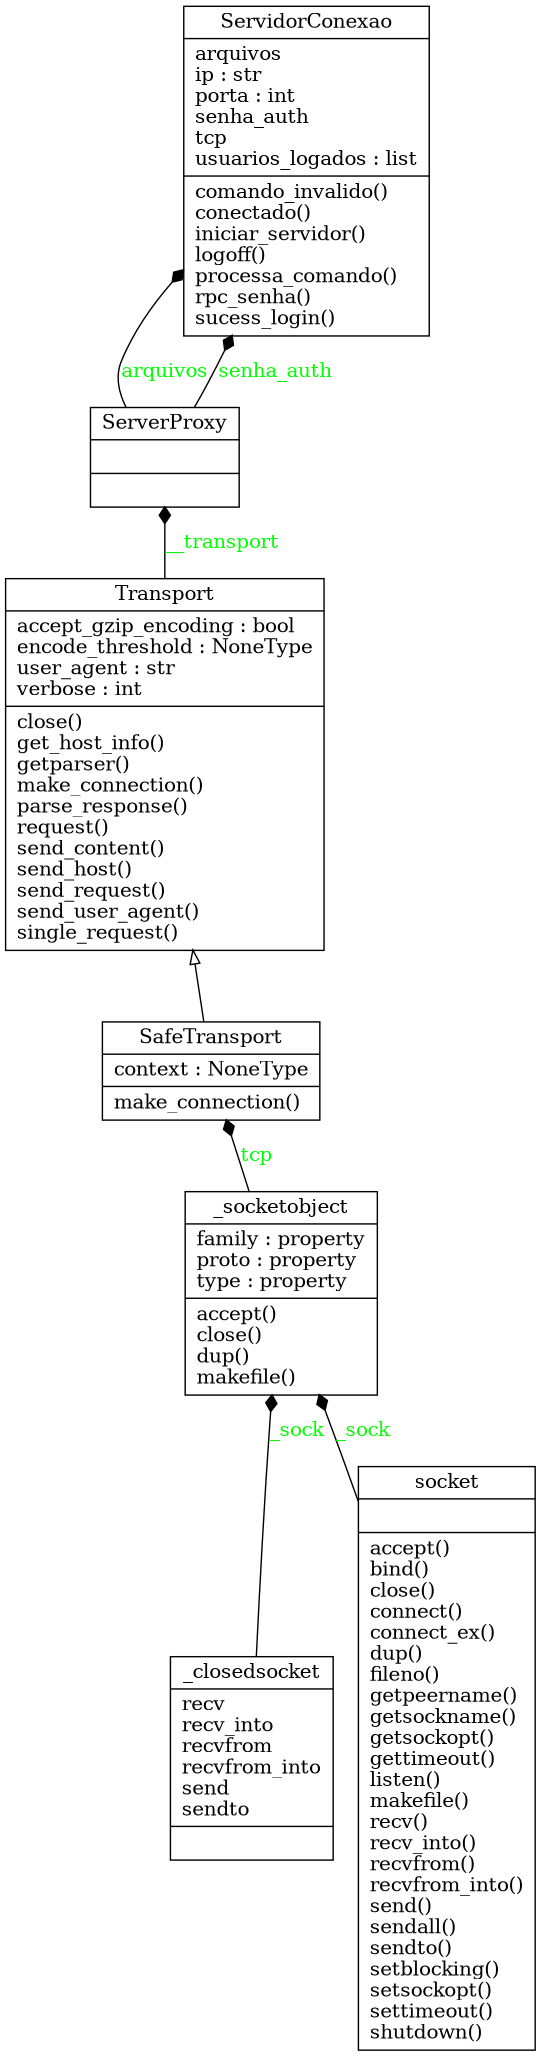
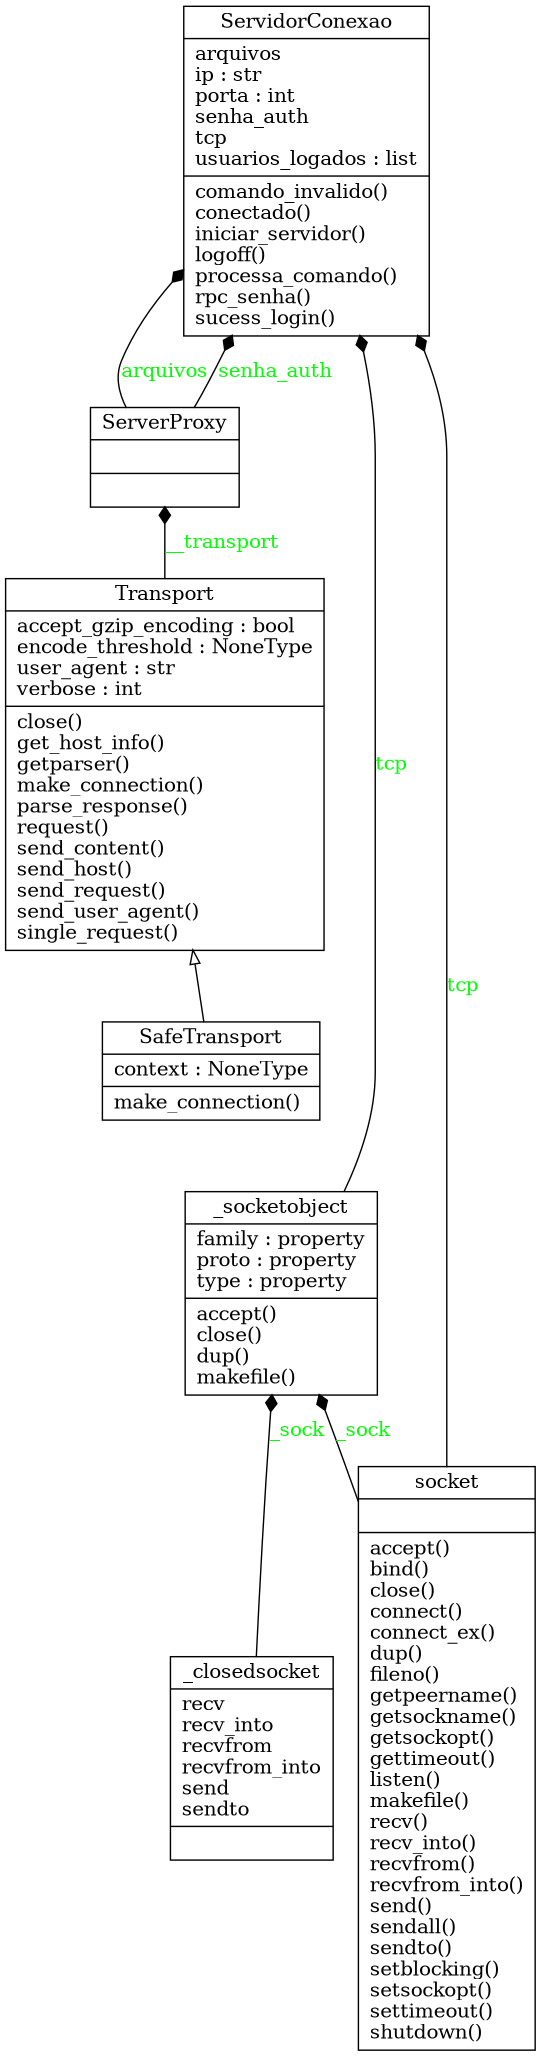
  digraph {
    rankdir=BT
    node [shape=record]
    edge [arrowhead=diamond arrowtail=none fontcolor=green style=solid]
    n1 [label="{SafeTransport|context : NoneType\l|make_connection()\l}"]
    n2 [label="{Transport|accept_gzip_encoding : bool\lencode_threshold : NoneType\luser_agent : str\lverbose : int\l|close()\lget_host_info()\lgetparser()\lmake_connection()\lparse_response()\lrequest()\lsend_content()\lsend_host()\lsend_request()\lsend_user_agent()\lsingle_request()\l}"]
    n3 [label="{ServerProxy|\l|}"]
    n4 [label="{ServidorConexao|arquivos\lip : str\lporta : int\lsenha_auth\ltcp\lusuarios_logados : list\l|comando_invalido()\lconectado()\liniciar_servidor()\llogoff()\lprocessa_comando()\lrpc_senha()\lsucess_login()\l}"]
    n5 [label="{_closedsocket|recv\lrecv_into\lrecvfrom\lrecvfrom_into\lsend\lsendto\l|}"]
    n6 [label="{_socketobject|family : property\lproto : property\ltype : property\l|accept()\lclose()\ldup()\lmakefile()\l}"]
    n7 [label="{socket|\l|accept()\lbind()\lclose()\lconnect()\lconnect_ex()\ldup()\lfileno()\lgetpeername()\lgetsockname()\lgetsockopt()\lgettimeout()\llisten()\lmakefile()\lrecv()\lrecv_into()\lrecvfrom()\lrecvfrom_into()\lsend()\lsendall()\lsendto()\lsetblocking()\lsetsockopt()\lsettimeout()\lshutdown()\l}"]
    n1 -> n2 [arrowhead=empty fontcolor="" style=""]
    n2 -> n3 [label=__transport]
    n3 -> n4 [label=arquivos]
    n3 -> n4 [label=senha_auth]
    n5 -> n6 [label=_sock]
-   n6 -> n1 [label=tcp]
+   n6 -> n4 [label=tcp]
+   n7 -> n4 [label=tcp]
    n7 -> n6 [label=_sock]
  }
